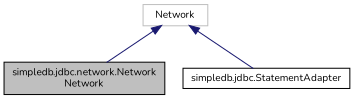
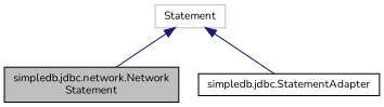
  digraph {
    fontname=Nunito
    node [color=black fillcolor=white fontname=Nunito fontsize=10 shape=record style=filled]
    edge [color=midnightblue dir=back fontname=Nunito fontsize=10 labelfontname=Helvetica labelfontsize=10 style=solid]
-   n1 [fillcolor=grey75 fontcolor=black height=0.2 label="simpledb.jdbc.network.Network\lNetwork" width=0.4]
+   n1 [fillcolor=grey75 fontcolor=black height=0.2 label="simpledb.jdbc.network.Network\lStatement" width=0.4]
    n2 [height=0.2 label="simpledb.jdbc.StatementAdapter" width=0.4]
-   n3 [color=grey75 height=0.2 label=Network width=0.4]
+   n3 [color=grey75 height=0.2 label=Statement width=0.4]
    n3 -> n1
    n3 -> n2
  }
